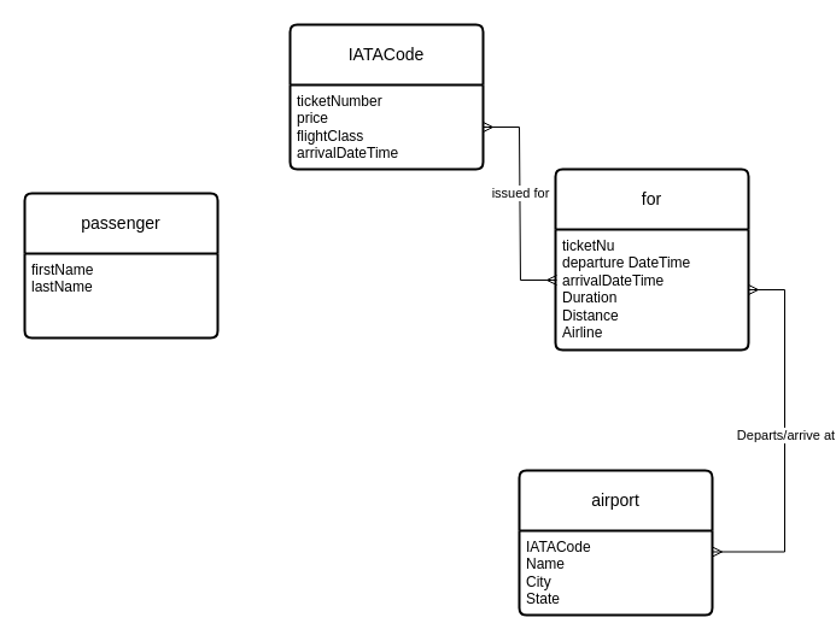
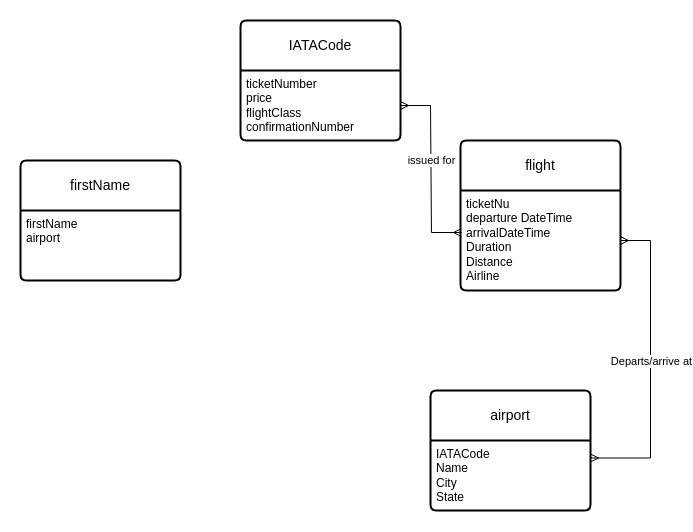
  <mxCell id="0" />
  <mxCell id="1" parent="0" />
- <mxCell id="2" value="passenger" style="swimlane;childLayout=stackLayout;horizontal=1;startSize=50;horizontalStack=0;rounded=1;fontSize=14;fontStyle=0;strokeWidth=2;resizeParent=0;resizeLast=1;shadow=0;dashed=0;align=center;arcSize=4;whiteSpace=wrap;html=1;" vertex="1" parent="1"><mxGeometry x="20" y="160" width="160" height="120" as="geometry" /></mxCell>
- <mxCell id="3" value="firstName&lt;br&gt;lastName&lt;br&gt;" style="align=left;strokeColor=none;fillColor=none;spacingLeft=4;fontSize=12;verticalAlign=top;resizable=0;rotatable=0;part=1;html=1;" vertex="1" parent="2"><mxGeometry y="50" width="160" height="70" as="geometry" /></mxCell>
- <mxCell id="4" value="for" style="swimlane;childLayout=stackLayout;horizontal=1;startSize=50;horizontalStack=0;rounded=1;fontSize=14;fontStyle=0;strokeWidth=2;resizeParent=0;resizeLast=1;shadow=0;dashed=0;align=center;arcSize=4;whiteSpace=wrap;html=1;" vertex="1" parent="1"><mxGeometry x="460" y="140" width="160" height="150" as="geometry" /></mxCell>
+ <mxCell id="2" value="firstName" style="swimlane;childLayout=stackLayout;horizontal=1;startSize=50;horizontalStack=0;rounded=1;fontSize=14;fontStyle=0;strokeWidth=2;resizeParent=0;resizeLast=1;shadow=0;dashed=0;align=center;arcSize=4;whiteSpace=wrap;html=1;" vertex="1" parent="1"><mxGeometry x="20" y="160" width="160" height="120" as="geometry" /></mxCell>
+ <mxCell id="3" value="firstName&lt;br&gt;airport&lt;br&gt;" style="align=left;strokeColor=none;fillColor=none;spacingLeft=4;fontSize=12;verticalAlign=top;resizable=0;rotatable=0;part=1;html=1;" vertex="1" parent="2"><mxGeometry y="50" width="160" height="70" as="geometry" /></mxCell>
+ <mxCell id="4" value="flight" style="swimlane;childLayout=stackLayout;horizontal=1;startSize=50;horizontalStack=0;rounded=1;fontSize=14;fontStyle=0;strokeWidth=2;resizeParent=0;resizeLast=1;shadow=0;dashed=0;align=center;arcSize=4;whiteSpace=wrap;html=1;" vertex="1" parent="1"><mxGeometry x="460" y="140" width="160" height="150" as="geometry" /></mxCell>
  <mxCell id="5" value="ticketNu&lt;br&gt;departure DateTime&lt;br&gt;arrivalDateTime&lt;br&gt;Duration&lt;br&gt;Distance&lt;br&gt;Airline" style="align=left;strokeColor=none;fillColor=none;spacingLeft=4;fontSize=12;verticalAlign=top;resizable=0;rotatable=0;part=1;html=1;" vertex="1" parent="4"><mxGeometry y="50" width="160" height="100" as="geometry" /></mxCell>
  <mxCell id="6" value="airport" style="swimlane;childLayout=stackLayout;horizontal=1;startSize=50;horizontalStack=0;rounded=1;fontSize=14;fontStyle=0;strokeWidth=2;resizeParent=0;resizeLast=1;shadow=0;dashed=0;align=center;arcSize=4;whiteSpace=wrap;html=1;" vertex="1" parent="1"><mxGeometry x="430" y="390" width="160" height="120" as="geometry" /></mxCell>
  <mxCell id="7" value="IATACode&lt;br&gt;Name&lt;br&gt;City&lt;br&gt;State" style="align=left;strokeColor=none;fillColor=none;spacingLeft=4;fontSize=12;verticalAlign=top;resizable=0;rotatable=0;part=1;html=1;" vertex="1" parent="6"><mxGeometry y="50" width="160" height="70" as="geometry" /></mxCell>
  <mxCell id="8" value="" style="edgeStyle=entityRelationEdgeStyle;fontSize=12;html=1;endArrow=ERmany;startArrow=ERmany;rounded=0;exitX=1;exitY=0.25;exitDx=0;exitDy=0;" edge="1" parent="1" source="7" target="5"><mxGeometry width="100" height="100" relative="1" as="geometry"><mxPoint x="520" y="420" as="sourcePoint" /><mxPoint x="680" y="320" as="targetPoint" /></mxGeometry></mxCell>
  <mxCell id="9" value="Departs/arrive at" style="edgeLabel;html=1;align=center;verticalAlign=middle;resizable=0;points=[];" vertex="1" connectable="0" parent="8"><mxGeometry x="0.02" relative="1" as="geometry"><mxPoint as="offset" /></mxGeometry></mxCell>
  <mxCell id="10" value="IATACode" style="swimlane;childLayout=stackLayout;horizontal=1;startSize=50;horizontalStack=0;rounded=1;fontSize=14;fontStyle=0;strokeWidth=2;resizeParent=0;resizeLast=1;shadow=0;dashed=0;align=center;arcSize=4;whiteSpace=wrap;html=1;" vertex="1" parent="1"><mxGeometry x="240" y="20" width="160" height="120" as="geometry" /></mxCell>
- <mxCell id="11" value="ticketNumber&lt;br&gt;price&lt;br&gt;flightClass&lt;br&gt;arrivalDateTime" style="align=left;strokeColor=none;fillColor=none;spacingLeft=4;fontSize=12;verticalAlign=top;resizable=0;rotatable=0;part=1;html=1;" vertex="1" parent="10"><mxGeometry y="50" width="160" height="70" as="geometry" /></mxCell>
+ <mxCell id="11" value="ticketNumber&lt;br&gt;price&lt;br&gt;flightClass&lt;br&gt;confirmationNumber" style="align=left;strokeColor=none;fillColor=none;spacingLeft=4;fontSize=12;verticalAlign=top;resizable=0;rotatable=0;part=1;html=1;" vertex="1" parent="10"><mxGeometry y="50" width="160" height="70" as="geometry" /></mxCell>
  <mxCell id="12" value="" style="edgeStyle=entityRelationEdgeStyle;fontSize=12;html=1;endArrow=ERmany;startArrow=ERmany;rounded=0;exitX=0.006;exitY=0.42;exitDx=0;exitDy=0;exitPerimeter=0;" edge="1" parent="1" source="5" target="11"><mxGeometry width="100" height="100" relative="1" as="geometry"><mxPoint x="250" y="363" as="sourcePoint" /><mxPoint x="310" y="240" as="targetPoint" /></mxGeometry></mxCell>
  <mxCell id="13" value="issued for" style="edgeLabel;html=1;align=center;verticalAlign=middle;resizable=0;points=[];" vertex="1" connectable="0" parent="12"><mxGeometry x="0.115" relative="1" as="geometry"><mxPoint y="1" as="offset" /></mxGeometry></mxCell>
